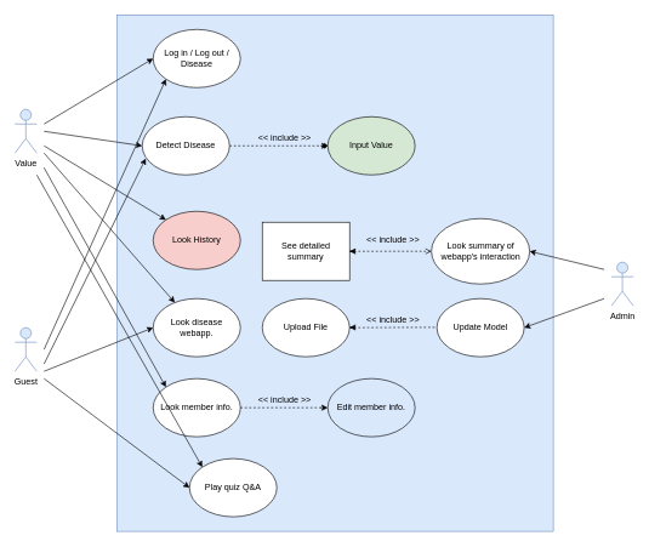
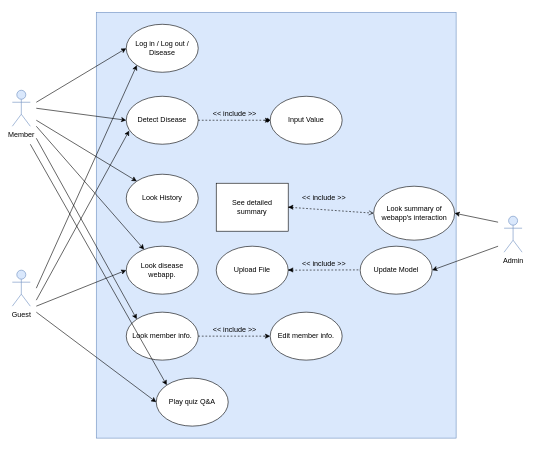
  <mxCell id="0" />
  <mxCell id="1" parent="0" />
  <mxCell id="2" value="" style="rounded=0;whiteSpace=wrap;html=1;fillColor=#dae8fc;strokeColor=#6c8ebf;" parent="1" vertex="1"><mxGeometry x="160" y="20" width="600" height="710" as="geometry" /></mxCell>
- <mxCell id="3" value="Value" style="shape=umlActor;verticalLabelPosition=bottom;verticalAlign=top;html=1;outlineConnect=0;fillColor=#dae8fc;strokeColor=#6c8ebf;" parent="1" vertex="1"><mxGeometry x="20" y="150" width="30" height="60" as="geometry" /></mxCell>
+ <mxCell id="3" value="Member" style="shape=umlActor;verticalLabelPosition=bottom;verticalAlign=top;html=1;outlineConnect=0;fillColor=#dae8fc;strokeColor=#6c8ebf;" parent="1" vertex="1"><mxGeometry x="20" y="150" width="30" height="60" as="geometry" /></mxCell>
  <mxCell id="4" value="Guest&lt;span style=&quot;color: rgba(0 , 0 , 0 , 0) ; font-family: monospace ; font-size: 0px&quot;&gt;%3CmxGraphModel%3E%3Croot%3E%3CmxCell%20id%3D%220%22%2F%3E%3CmxCell%20id%3D%221%22%20parent%3D%220%22%2F%3E%3CmxCell%20id%3D%222%22%20value%3D%22Member%22%20style%3D%22shape%3DumlActor%3BverticalLabelPosition%3Dbottom%3BverticalAlign%3Dtop%3Bhtml%3D1%3BoutlineConnect%3D0%3B%22%20vertex%3D%221%22%20parent%3D%221%22%3E%3CmxGeometry%20x%3D%22110%22%20y%3D%22110%22%20width%3D%2230%22%20height%3D%2260%22%20as%3D%22geometry%22%2F%3E%3C%2FmxCell%3E%3C%2Froot%3E%3C%2FmxGraphModel%3E&lt;/span&gt;" style="shape=umlActor;verticalLabelPosition=bottom;verticalAlign=top;html=1;outlineConnect=0;fillColor=#dae8fc;strokeColor=#6c8ebf;" parent="1" vertex="1"><mxGeometry x="20" y="450" width="30" height="60" as="geometry" /></mxCell>
  <mxCell id="5" value="Log in / Log out / Disease" style="ellipse;whiteSpace=wrap;html=1;" parent="1" vertex="1"><mxGeometry x="210" y="40" width="120" height="80" as="geometry" /></mxCell>
- <mxCell id="6" value="Detect Disease" style="ellipse;whiteSpace=wrap;html=1;" parent="1" vertex="1"><mxGeometry x="195" y="160" width="120" height="80" as="geometry" /></mxCell>
+ <mxCell id="6" value="Detect Disease" style="ellipse;whiteSpace=wrap;html=1;" parent="1" vertex="1"><mxGeometry x="210" y="160" width="120" height="80" as="geometry" /></mxCell>
  <mxCell id="7" value="Look disease webapp." style="ellipse;whiteSpace=wrap;html=1;" parent="1" vertex="1"><mxGeometry x="210" y="410" width="120" height="80" as="geometry" /></mxCell>
  <mxCell id="8" value="Play quiz Q&amp;amp;A" style="ellipse;whiteSpace=wrap;html=1;" parent="1" vertex="1"><mxGeometry x="260" y="630" width="120" height="80" as="geometry" /></mxCell>
- <mxCell id="9" value="Look History" style="ellipse;whiteSpace=wrap;html=1;fillColor=#f8cecc;" parent="1" vertex="1"><mxGeometry x="210" y="290" width="120" height="80" as="geometry" /></mxCell>
+ <mxCell id="9" value="Look History" style="ellipse;whiteSpace=wrap;html=1;" parent="1" vertex="1"><mxGeometry x="210" y="290" width="120" height="80" as="geometry" /></mxCell>
  <mxCell id="10" value="Look member info." style="ellipse;whiteSpace=wrap;html=1;" parent="1" vertex="1"><mxGeometry x="210" y="520" width="120" height="80" as="geometry" /></mxCell>
  <mxCell id="11" value="" style="endArrow=classic;html=1;entryX=0;entryY=0.5;entryDx=0;entryDy=0;" parent="1" target="5" edge="1"><mxGeometry width="50" height="50" relative="1" as="geometry"><mxPoint x="60" y="170" as="sourcePoint" /><mxPoint x="110" y="120" as="targetPoint" /></mxGeometry></mxCell>
  <mxCell id="12" value="" style="endArrow=classic;html=1;entryX=0;entryY=1;entryDx=0;entryDy=0;" parent="1" target="5" edge="1"><mxGeometry width="50" height="50" relative="1" as="geometry"><mxPoint x="60" y="480" as="sourcePoint" /><mxPoint x="100" y="440" as="targetPoint" /></mxGeometry></mxCell>
  <mxCell id="13" value="" style="endArrow=classic;html=1;entryX=0.04;entryY=0.718;entryDx=0;entryDy=0;entryPerimeter=0;" parent="1" target="6" edge="1"><mxGeometry width="50" height="50" relative="1" as="geometry"><mxPoint x="60" y="500" as="sourcePoint" /><mxPoint x="110" y="460" as="targetPoint" /><Array as="points" /></mxGeometry></mxCell>
  <mxCell id="14" value="" style="endArrow=classic;html=1;entryX=0;entryY=0.5;entryDx=0;entryDy=0;" parent="1" target="6" edge="1"><mxGeometry width="50" height="50" relative="1" as="geometry"><mxPoint x="60" y="180" as="sourcePoint" /><mxPoint x="110" y="170" as="targetPoint" /></mxGeometry></mxCell>
  <mxCell id="15" value="" style="endArrow=classic;html=1;entryX=0;entryY=0;entryDx=0;entryDy=0;" parent="1" target="9" edge="1"><mxGeometry width="50" height="50" relative="1" as="geometry"><mxPoint x="60" y="200" as="sourcePoint" /><mxPoint x="100" y="240" as="targetPoint" /></mxGeometry></mxCell>
  <mxCell id="16" value="" style="endArrow=classic;html=1;" parent="1" target="7" edge="1"><mxGeometry width="50" height="50" relative="1" as="geometry"><mxPoint x="60" y="210" as="sourcePoint" /><mxPoint x="100" y="240" as="targetPoint" /></mxGeometry></mxCell>
  <mxCell id="17" value="" style="endArrow=classic;html=1;entryX=0;entryY=0;entryDx=0;entryDy=0;" parent="1" target="10" edge="1"><mxGeometry width="50" height="50" relative="1" as="geometry"><mxPoint x="60" y="230" as="sourcePoint" /><mxPoint x="70" y="240" as="targetPoint" /></mxGeometry></mxCell>
  <mxCell id="18" value="" style="endArrow=classic;html=1;entryX=0;entryY=0;entryDx=0;entryDy=0;" parent="1" target="8" edge="1"><mxGeometry width="50" height="50" relative="1" as="geometry"><mxPoint x="50" y="240" as="sourcePoint" /><mxPoint x="220" y="660" as="targetPoint" /></mxGeometry></mxCell>
  <mxCell id="19" value="" style="endArrow=classic;html=1;entryX=0;entryY=0.5;entryDx=0;entryDy=0;" parent="1" target="7" edge="1"><mxGeometry width="50" height="50" relative="1" as="geometry"><mxPoint x="60" y="510" as="sourcePoint" /><mxPoint x="110" y="475" as="targetPoint" /></mxGeometry></mxCell>
- <mxCell id="20" value="Edit member info." style="ellipse;whiteSpace=wrap;html=1;fillColor=#dae8fc;" parent="1" vertex="1"><mxGeometry x="450" y="520" width="120" height="80" as="geometry" /></mxCell>
+ <mxCell id="20" value="Edit member info." style="ellipse;whiteSpace=wrap;html=1;" parent="1" vertex="1"><mxGeometry x="450" y="520" width="120" height="80" as="geometry" /></mxCell>
  <mxCell id="21" value="" style="endArrow=none;dashed=1;html=1;" parent="1" target="20" edge="1"><mxGeometry width="50" height="50" relative="1" as="geometry"><mxPoint x="330" y="560" as="sourcePoint" /><mxPoint x="380" y="510" as="targetPoint" /></mxGeometry></mxCell>
  <mxCell id="22" value="" style="endArrow=classic;html=1;entryX=0;entryY=0.5;entryDx=0;entryDy=0;" parent="1" target="20" edge="1"><mxGeometry width="50" height="50" relative="1" as="geometry"><mxPoint x="440" y="560" as="sourcePoint" /><mxPoint x="450" y="600" as="targetPoint" /></mxGeometry></mxCell>
  <mxCell id="23" value="&amp;lt;&amp;lt; include &amp;gt;&amp;gt;" style="text;html=1;strokeColor=none;fillColor=none;align=center;verticalAlign=middle;whiteSpace=wrap;rounded=0;" parent="1" vertex="1"><mxGeometry x="351" y="540" width="80" height="20" as="geometry" /></mxCell>
- <mxCell id="24" value="Input Value" style="ellipse;whiteSpace=wrap;html=1;fillColor=#d5e8d4;" parent="1" vertex="1"><mxGeometry x="450" y="160" width="120" height="80" as="geometry" /></mxCell>
+ <mxCell id="24" value="Input Value" style="ellipse;whiteSpace=wrap;html=1;" parent="1" vertex="1"><mxGeometry x="450" y="160" width="120" height="80" as="geometry" /></mxCell>
  <mxCell id="25" value="" style="endArrow=diamond;dashed=1;html=1;entryX=0;entryY=0.5;entryDx=0;entryDy=0;exitX=1;exitY=0.5;exitDx=0;exitDy=0;" parent="1" source="6" target="24" edge="1"><mxGeometry width="50" height="50" relative="1" as="geometry"><mxPoint x="250" y="340" as="sourcePoint" /><mxPoint x="300" y="290" as="targetPoint" /></mxGeometry></mxCell>
  <mxCell id="26" value="" style="endArrow=classic;html=1;entryX=0;entryY=0.5;entryDx=0;entryDy=0;" parent="1" target="24" edge="1"><mxGeometry width="50" height="50" relative="1" as="geometry"><mxPoint x="440" y="200" as="sourcePoint" /><mxPoint x="450" y="210" as="targetPoint" /></mxGeometry></mxCell>
  <mxCell id="27" value="&amp;lt;&amp;lt; include &amp;gt;&amp;gt;" style="text;html=1;strokeColor=none;fillColor=none;align=center;verticalAlign=middle;whiteSpace=wrap;rounded=0;" parent="1" vertex="1"><mxGeometry x="351" y="180" width="80" height="20" as="geometry" /></mxCell>
  <mxCell id="28" value="" style="endArrow=classic;html=1;entryX=0;entryY=0.5;entryDx=0;entryDy=0;" parent="1" target="8" edge="1"><mxGeometry width="50" height="50" relative="1" as="geometry"><mxPoint x="60" y="520" as="sourcePoint" /><mxPoint x="120" y="600" as="targetPoint" /></mxGeometry></mxCell>
  <mxCell id="29" value="Admin" style="shape=umlActor;verticalLabelPosition=bottom;verticalAlign=top;html=1;outlineConnect=0;fillColor=#dae8fc;strokeColor=#6c8ebf;" parent="1" vertex="1"><mxGeometry x="840" y="360" width="30" height="60" as="geometry" /></mxCell>
- <mxCell id="30" value="Look summary of webapp's interaction" style="ellipse;whiteSpace=wrap;html=1;" parent="1" vertex="1"><mxGeometry x="592.5" y="300" width="135" height="90" as="geometry" /></mxCell>
+ <mxCell id="30" value="Look summary of webapp's interaction" style="ellipse;whiteSpace=wrap;html=1;" parent="1" vertex="1"><mxGeometry x="622.5" y="310" width="135" height="90" as="geometry" /></mxCell>
  <mxCell id="31" value="Update Model" style="ellipse;whiteSpace=wrap;html=1;" parent="1" vertex="1"><mxGeometry x="600" y="410" width="120" height="80" as="geometry" /></mxCell>
  <mxCell id="32" value="" style="endArrow=classic;html=1;entryX=1;entryY=0.5;entryDx=0;entryDy=0;" parent="1" target="30" edge="1"><mxGeometry width="50" height="50" relative="1" as="geometry"><mxPoint x="830" y="370" as="sourcePoint" /><mxPoint x="870" y="360" as="targetPoint" /></mxGeometry></mxCell>
  <mxCell id="33" value="" style="endArrow=classic;html=1;entryX=1;entryY=0.5;entryDx=0;entryDy=0;" parent="1" target="31" edge="1"><mxGeometry width="50" height="50" relative="1" as="geometry"><mxPoint x="830" y="410" as="sourcePoint" /><mxPoint x="800" y="450" as="targetPoint" /></mxGeometry></mxCell>
  <mxCell id="34" value="Upload File" style="ellipse;whiteSpace=wrap;html=1;" parent="1" vertex="1"><mxGeometry x="360" y="410" width="120" height="80" as="geometry" /></mxCell>
  <mxCell id="35" value="See detailed summary" style="whiteSpace=wrap;html=1;rounded=0;" parent="1" vertex="1"><mxGeometry x="360" y="305" width="120" height="80" as="geometry" /></mxCell>
  <mxCell id="36" value="" style="endArrow=open;dashed=1;html=1;exitX=1;exitY=0.5;exitDx=0;exitDy=0;entryX=0;entryY=0.5;entryDx=0;entryDy=0;" parent="1" source="35" target="30" edge="1"><mxGeometry width="50" height="50" relative="1" as="geometry"><mxPoint x="480" y="334.58" as="sourcePoint" /><mxPoint x="540" y="335" as="targetPoint" /></mxGeometry></mxCell>
  <mxCell id="37" value="" style="endArrow=none;dashed=1;html=1;exitX=1;exitY=0.5;exitDx=0;exitDy=0;entryX=0;entryY=0.5;entryDx=0;entryDy=0;" parent="1" source="34" edge="1"><mxGeometry width="50" height="50" relative="1" as="geometry"><mxPoint x="487.5" y="449.5" as="sourcePoint" /><mxPoint x="600" y="449.5" as="targetPoint" /></mxGeometry></mxCell>
  <mxCell id="38" value="" style="endArrow=classic;html=1;entryX=1;entryY=0.5;entryDx=0;entryDy=0;exitX=1;exitY=0.5;exitDx=0;exitDy=0;" parent="1" source="35" target="35" edge="1"><mxGeometry width="50" height="50" relative="1" as="geometry"><mxPoint x="450" y="210" as="sourcePoint" /><mxPoint x="460" y="210" as="targetPoint" /><Array as="points"><mxPoint x="490" y="345" /></Array></mxGeometry></mxCell>
  <mxCell id="39" value="" style="endArrow=classic;html=1;entryX=1;entryY=0.5;entryDx=0;entryDy=0;exitX=1;exitY=0.5;exitDx=0;exitDy=0;" parent="1" edge="1"><mxGeometry width="50" height="50" relative="1" as="geometry"><mxPoint x="480" y="449.67" as="sourcePoint" /><mxPoint x="480" y="449.67" as="targetPoint" /><Array as="points"><mxPoint x="490" y="449.67" /></Array></mxGeometry></mxCell>
  <mxCell id="40" value="&amp;lt;&amp;lt; include &amp;gt;&amp;gt;" style="text;html=1;strokeColor=none;fillColor=none;align=center;verticalAlign=middle;whiteSpace=wrap;rounded=0;" parent="1" vertex="1"><mxGeometry x="500" y="320" width="80" height="20" as="geometry" /></mxCell>
  <mxCell id="41" value="&amp;lt;&amp;lt; include &amp;gt;&amp;gt;" style="text;html=1;strokeColor=none;fillColor=none;align=center;verticalAlign=middle;whiteSpace=wrap;rounded=0;" parent="1" vertex="1"><mxGeometry x="500" y="430" width="80" height="20" as="geometry" /></mxCell>
